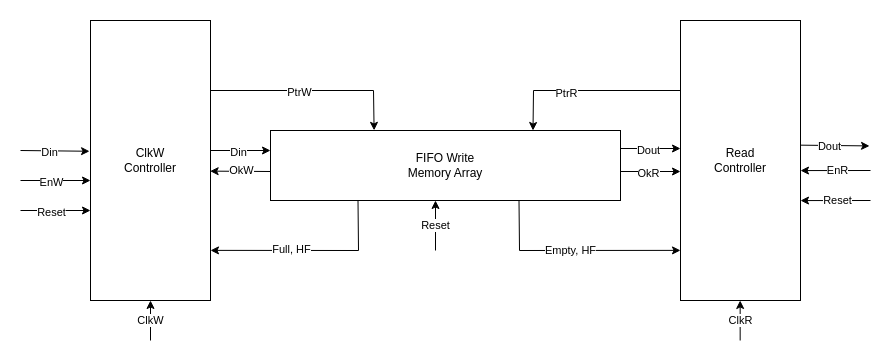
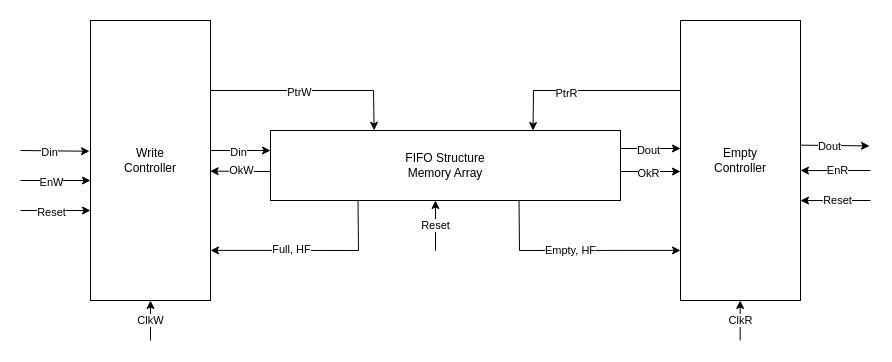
  <mxCell id="0" />
  <mxCell id="1" parent="0" />
- <mxCell id="2" value="ClkW&lt;br&gt;Controller" style="rounded=0;whiteSpace=wrap;html=1;" vertex="1" parent="1"><mxGeometry x="90" y="20" width="120" height="280" as="geometry" /></mxCell>
- <mxCell id="3" value="Read&lt;br&gt;Controller" style="rounded=0;whiteSpace=wrap;html=1;" vertex="1" parent="1"><mxGeometry x="680" y="20" width="120" height="280" as="geometry" /></mxCell>
- <mxCell id="4" value="FIFO Write&lt;br&gt;Memory Array" style="rounded=0;whiteSpace=wrap;html=1;" vertex="1" parent="1"><mxGeometry x="270" y="130" width="350" height="70" as="geometry" /></mxCell>
+ <mxCell id="2" value="Write&lt;br&gt;Controller" style="rounded=0;whiteSpace=wrap;html=1;" vertex="1" parent="1"><mxGeometry x="90" y="20" width="120" height="280" as="geometry" /></mxCell>
+ <mxCell id="3" value="Empty&lt;br&gt;Controller" style="rounded=0;whiteSpace=wrap;html=1;" vertex="1" parent="1"><mxGeometry x="680" y="20" width="120" height="280" as="geometry" /></mxCell>
+ <mxCell id="4" value="FIFO Structure&lt;br&gt;Memory Array" style="rounded=0;whiteSpace=wrap;html=1;" vertex="1" parent="1"><mxGeometry x="270" y="130" width="350" height="70" as="geometry" /></mxCell>
  <mxCell id="5" value="" style="endArrow=classic;html=1;rounded=0;entryX=-0.008;entryY=0.467;entryDx=0;entryDy=0;entryPerimeter=0;" edge="1" parent="1" target="2"><mxGeometry width="50" height="50" relative="1" as="geometry"><mxPoint x="20" y="150" as="sourcePoint" /><mxPoint x="460" y="220" as="targetPoint" /></mxGeometry></mxCell>
  <mxCell id="6" value="Din" style="edgeLabel;html=1;align=center;verticalAlign=middle;resizable=0;points=[];" vertex="1" connectable="0" parent="5"><mxGeometry x="-0.381" y="-1" relative="1" as="geometry"><mxPoint x="8" as="offset" /></mxGeometry></mxCell>
  <mxCell id="7" value="" style="endArrow=classic;html=1;rounded=0;entryX=0;entryY=0.25;entryDx=0;entryDy=0;" edge="1" parent="1"><mxGeometry width="50" height="50" relative="1" as="geometry"><mxPoint x="20" y="180" as="sourcePoint" /><mxPoint x="90" y="180" as="targetPoint" /></mxGeometry></mxCell>
  <mxCell id="8" value="EnW" style="edgeLabel;html=1;align=center;verticalAlign=middle;resizable=0;points=[];" vertex="1" connectable="0" parent="7"><mxGeometry x="-0.381" y="-1" relative="1" as="geometry"><mxPoint x="8" as="offset" /></mxGeometry></mxCell>
  <mxCell id="9" value="ClkW" style="endArrow=classic;html=1;rounded=0;entryX=0.5;entryY=1;entryDx=0;entryDy=0;" edge="1" parent="1" target="2"><mxGeometry width="50" height="50" relative="1" as="geometry"><mxPoint x="150" y="340" as="sourcePoint" /><mxPoint x="170" y="330" as="targetPoint" /></mxGeometry></mxCell>
  <mxCell id="10" value="" style="endArrow=classic;html=1;rounded=0;" edge="1" parent="1"><mxGeometry width="50" height="50" relative="1" as="geometry"><mxPoint x="210" y="150" as="sourcePoint" /><mxPoint x="270" y="150" as="targetPoint" /></mxGeometry></mxCell>
  <mxCell id="11" value="Din" style="edgeLabel;html=1;align=center;verticalAlign=middle;resizable=0;points=[];" vertex="1" connectable="0" parent="10"><mxGeometry x="-0.381" y="-1" relative="1" as="geometry"><mxPoint x="8" as="offset" /></mxGeometry></mxCell>
  <mxCell id="12" value="" style="endArrow=classic;html=1;rounded=0;" edge="1" parent="1"><mxGeometry width="50" height="50" relative="1" as="geometry"><mxPoint x="620" y="148" as="sourcePoint" /><mxPoint x="680" y="148" as="targetPoint" /></mxGeometry></mxCell>
  <mxCell id="13" value="Dout" style="edgeLabel;html=1;align=center;verticalAlign=middle;resizable=0;points=[];" vertex="1" connectable="0" parent="12"><mxGeometry x="-0.381" y="-1" relative="1" as="geometry"><mxPoint x="8" as="offset" /></mxGeometry></mxCell>
  <mxCell id="14" value="1" style="endArrow=classic;html=1;rounded=0;" edge="1" parent="1"><mxGeometry width="50" height="50" relative="1" as="geometry"><mxPoint x="620" y="171" as="sourcePoint" /><mxPoint x="680" y="171" as="targetPoint" /></mxGeometry></mxCell>
  <mxCell id="15" value="OkR" style="edgeLabel;html=1;align=center;verticalAlign=middle;resizable=0;points=[];" vertex="1" connectable="0" parent="14"><mxGeometry x="-0.381" y="-1" relative="1" as="geometry"><mxPoint x="8" as="offset" /></mxGeometry></mxCell>
  <mxCell id="16" value="" style="endArrow=classic;html=1;rounded=0;entryX=0.997;entryY=0.538;entryDx=0;entryDy=0;entryPerimeter=0;" edge="1" parent="1" target="2"><mxGeometry width="50" height="50" relative="1" as="geometry"><mxPoint x="270" y="171" as="sourcePoint" /><mxPoint x="220" y="220" as="targetPoint" /></mxGeometry></mxCell>
  <mxCell id="17" value="OkW" style="edgeLabel;html=1;align=center;verticalAlign=middle;resizable=0;points=[];" vertex="1" connectable="0" parent="16"><mxGeometry x="-0.381" y="-1" relative="1" as="geometry"><mxPoint x="-11" as="offset" /></mxGeometry></mxCell>
  <mxCell id="18" value="" style="endArrow=classic;html=1;rounded=0;entryX=1;entryY=0.821;entryDx=0;entryDy=0;entryPerimeter=0;exitX=0.25;exitY=1;exitDx=0;exitDy=0;" edge="1" parent="1" source="4" target="2"><mxGeometry width="50" height="50" relative="1" as="geometry"><mxPoint x="320.36" y="220.36" as="sourcePoint" /><mxPoint x="260" y="220" as="targetPoint" /><Array as="points"><mxPoint x="358" y="250" /></Array></mxGeometry></mxCell>
  <mxCell id="19" value="Full, HF" style="edgeLabel;html=1;align=center;verticalAlign=middle;resizable=0;points=[];" vertex="1" connectable="0" parent="18"><mxGeometry x="-0.381" y="-1" relative="1" as="geometry"><mxPoint x="-57" as="offset" /></mxGeometry></mxCell>
  <mxCell id="20" value="" style="endArrow=classic;html=1;rounded=0;entryX=0;entryY=0.821;entryDx=0;entryDy=0;entryPerimeter=0;exitX=0.25;exitY=1;exitDx=0;exitDy=0;" edge="1" parent="1" target="3"><mxGeometry width="50" height="50" relative="1" as="geometry"><mxPoint x="518.5" y="200" as="sourcePoint" /><mxPoint x="371" y="249.88" as="targetPoint" /><Array as="points"><mxPoint x="519" y="250" /></Array></mxGeometry></mxCell>
  <mxCell id="21" value="Empty, HF" style="edgeLabel;html=1;align=center;verticalAlign=middle;resizable=0;points=[];" vertex="1" connectable="0" parent="20"><mxGeometry x="-0.381" y="-1" relative="1" as="geometry"><mxPoint x="36" y="-1" as="offset" /></mxGeometry></mxCell>
  <mxCell id="22" value="ClkR" style="endArrow=classic;html=1;rounded=0;entryX=0.5;entryY=1;entryDx=0;entryDy=0;" edge="1" parent="1"><mxGeometry width="50" height="50" relative="1" as="geometry"><mxPoint x="739.66" y="340" as="sourcePoint" /><mxPoint x="739.66" y="300" as="targetPoint" /></mxGeometry></mxCell>
  <mxCell id="23" value="" style="endArrow=classic;html=1;rounded=0;entryX=-0.008;entryY=0.467;entryDx=0;entryDy=0;entryPerimeter=0;" edge="1" parent="1"><mxGeometry width="50" height="50" relative="1" as="geometry"><mxPoint x="800" y="144.66" as="sourcePoint" /><mxPoint x="869.04" y="145.42" as="targetPoint" /></mxGeometry></mxCell>
  <mxCell id="24" value="Dout" style="edgeLabel;html=1;align=center;verticalAlign=middle;resizable=0;points=[];" vertex="1" connectable="0" parent="23"><mxGeometry x="-0.381" y="-1" relative="1" as="geometry"><mxPoint x="8" as="offset" /></mxGeometry></mxCell>
  <mxCell id="25" value="" style="endArrow=classic;html=1;rounded=0;entryX=1;entryY=0.536;entryDx=0;entryDy=0;entryPerimeter=0;" edge="1" parent="1" target="3"><mxGeometry width="50" height="50" relative="1" as="geometry"><mxPoint x="870" y="170" as="sourcePoint" /><mxPoint x="880" y="240" as="targetPoint" /></mxGeometry></mxCell>
  <mxCell id="26" value="EnR" style="edgeLabel;html=1;align=center;verticalAlign=middle;resizable=0;points=[];" vertex="1" connectable="0" parent="25"><mxGeometry x="-0.381" y="-1" relative="1" as="geometry"><mxPoint x="-11" as="offset" /></mxGeometry></mxCell>
  <mxCell id="27" value="" style="endArrow=classic;html=1;rounded=0;exitX=0;exitY=0.25;exitDx=0;exitDy=0;entryX=0.75;entryY=0;entryDx=0;entryDy=0;" edge="1" parent="1" source="3" target="4"><mxGeometry width="50" height="50" relative="1" as="geometry"><mxPoint x="570" y="80" as="sourcePoint" /><mxPoint x="620" y="30" as="targetPoint" /><Array as="points"><mxPoint x="533" y="90" /></Array></mxGeometry></mxCell>
  <mxCell id="28" value="PtrR" style="edgeLabel;html=1;align=center;verticalAlign=middle;resizable=0;points=[];" vertex="1" connectable="0" parent="27"><mxGeometry x="0.231" y="2" relative="1" as="geometry"><mxPoint as="offset" /></mxGeometry></mxCell>
  <mxCell id="29" value="" style="endArrow=classic;html=1;rounded=0;exitX=1;exitY=0.25;exitDx=0;exitDy=0;entryX=0.296;entryY=-0.002;entryDx=0;entryDy=0;entryPerimeter=0;" edge="1" parent="1" source="2" target="4"><mxGeometry width="50" height="50" relative="1" as="geometry"><mxPoint x="690" y="100" as="sourcePoint" /><mxPoint x="542.5" y="140" as="targetPoint" /><Array as="points"><mxPoint x="373" y="90" /></Array></mxGeometry></mxCell>
  <mxCell id="30" value="PtrW" style="edgeLabel;html=1;align=center;verticalAlign=middle;resizable=0;points=[];" vertex="1" connectable="0" parent="29"><mxGeometry x="-0.132" y="-1" relative="1" as="geometry"><mxPoint as="offset" /></mxGeometry></mxCell>
  <mxCell id="31" value="Reset" style="endArrow=classic;html=1;rounded=0;entryX=0.5;entryY=1;entryDx=0;entryDy=0;" edge="1" parent="1"><mxGeometry width="50" height="50" relative="1" as="geometry"><mxPoint x="435" y="250" as="sourcePoint" /><mxPoint x="435" y="200" as="targetPoint" /></mxGeometry></mxCell>
  <mxCell id="32" value="" style="endArrow=classic;html=1;rounded=0;entryX=0;entryY=0.25;entryDx=0;entryDy=0;" edge="1" parent="1"><mxGeometry width="50" height="50" relative="1" as="geometry"><mxPoint x="20" y="210" as="sourcePoint" /><mxPoint x="90" y="210" as="targetPoint" /></mxGeometry></mxCell>
  <mxCell id="33" value="Reset" style="edgeLabel;html=1;align=center;verticalAlign=middle;resizable=0;points=[];" vertex="1" connectable="0" parent="32"><mxGeometry x="-0.381" y="-1" relative="1" as="geometry"><mxPoint x="8" as="offset" /></mxGeometry></mxCell>
  <mxCell id="34" value="" style="endArrow=classic;html=1;rounded=0;entryX=1;entryY=0.536;entryDx=0;entryDy=0;entryPerimeter=0;" edge="1" parent="1"><mxGeometry width="50" height="50" relative="1" as="geometry"><mxPoint x="870" y="200" as="sourcePoint" /><mxPoint x="800" y="200.08" as="targetPoint" /></mxGeometry></mxCell>
  <mxCell id="35" value="Reset" style="edgeLabel;html=1;align=center;verticalAlign=middle;resizable=0;points=[];" vertex="1" connectable="0" parent="34"><mxGeometry x="-0.381" y="-1" relative="1" as="geometry"><mxPoint x="-11" as="offset" /></mxGeometry></mxCell>
